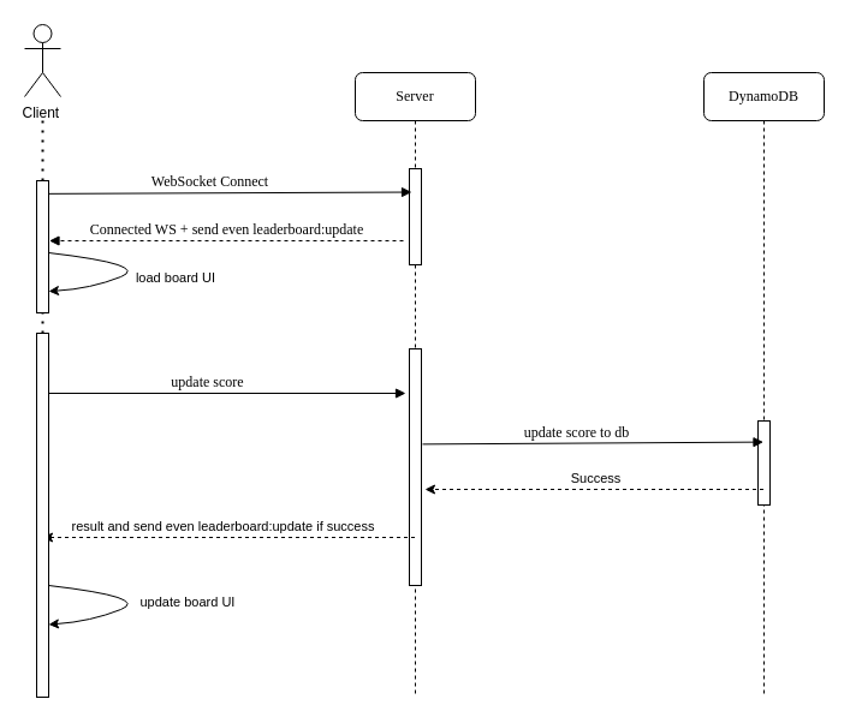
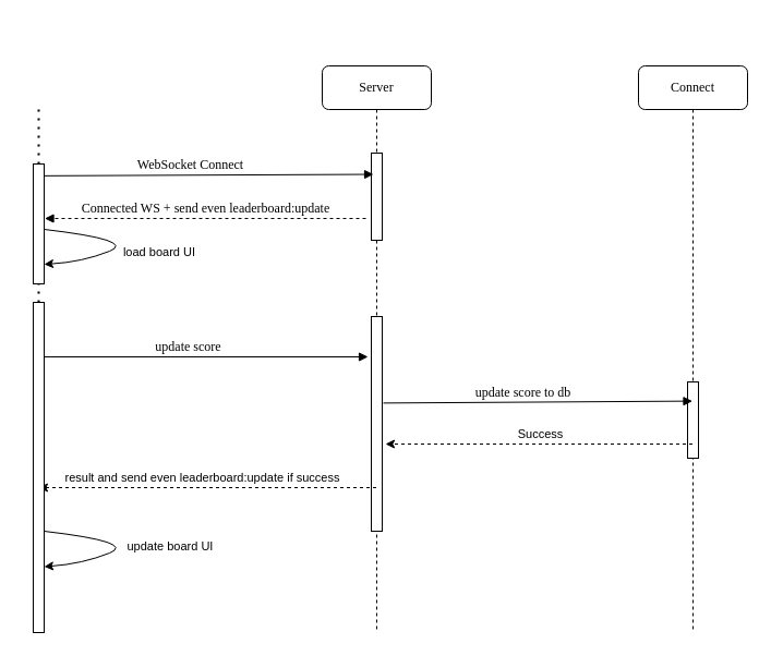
  <mxCell id="0" />
  <mxCell id="1" parent="0" />
  <mxCell id="2" value="Server" style="shape=umlLifeline;perimeter=lifelinePerimeter;whiteSpace=wrap;html=1;container=1;collapsible=0;recursiveResize=0;outlineConnect=0;rounded=1;shadow=0;comic=0;labelBackgroundColor=none;strokeWidth=1;fontFamily=Verdana;fontSize=12;align=center;" parent="1" vertex="1"><mxGeometry x="295" y="60" width="100" height="520" as="geometry" /></mxCell>
  <mxCell id="3" value="" style="html=1;points=[];perimeter=orthogonalPerimeter;rounded=0;shadow=0;comic=0;labelBackgroundColor=none;strokeWidth=1;fontFamily=Verdana;fontSize=12;align=center;" parent="2" vertex="1"><mxGeometry x="45" y="80" width="10" height="80" as="geometry" /></mxCell>
  <mxCell id="4" value="Connected WS + send even leaderboard:update" style="html=1;verticalAlign=bottom;endArrow=block;labelBackgroundColor=none;fontFamily=Verdana;fontSize=12;elbow=horizontal;dashed=1;" edge="1" parent="2"><mxGeometry relative="1" as="geometry"><mxPoint x="40" y="140" as="sourcePoint" /><mxPoint x="-254.5" y="140" as="targetPoint" /><mxPoint as="offset" /></mxGeometry></mxCell>
  <mxCell id="5" value="" style="html=1;points=[];perimeter=orthogonalPerimeter;rounded=0;shadow=0;comic=0;labelBackgroundColor=none;strokeWidth=1;fontFamily=Verdana;fontSize=12;align=center;" vertex="1" parent="2"><mxGeometry x="45" y="230" width="10" height="197" as="geometry" /></mxCell>
  <mxCell id="6" value="WebSocket Connect" style="html=1;verticalAlign=bottom;endArrow=block;labelBackgroundColor=none;fontFamily=Verdana;fontSize=12;elbow=horizontal;entryX=0.2;entryY=0.244;entryDx=0;entryDy=0;entryPerimeter=0;" parent="1" target="3" edge="1"><mxGeometry x="-0.094" relative="1" as="geometry"><mxPoint x="35" y="160.88" as="sourcePoint" /><mxPoint x="330" y="159.52" as="targetPoint" /><mxPoint as="offset" /></mxGeometry></mxCell>
- <mxCell id="7" value="Client&amp;nbsp;" style="shape=umlActor;verticalLabelPosition=bottom;verticalAlign=top;html=1;outlineConnect=0;" vertex="1" parent="1"><mxGeometry x="20" y="20" width="30" height="60" as="geometry" /></mxCell>
  <mxCell id="8" value="" style="endArrow=none;dashed=1;html=1;dashPattern=1 3;strokeWidth=2;rounded=0;" edge="1" parent="1" source="23"><mxGeometry width="50" height="50" relative="1" as="geometry"><mxPoint x="35" y="260" as="sourcePoint" /><mxPoint x="35" y="100" as="targetPoint" /></mxGeometry></mxCell>
- <mxCell id="9" value="DynamoDB" style="shape=umlLifeline;perimeter=lifelinePerimeter;whiteSpace=wrap;html=1;container=1;collapsible=0;recursiveResize=0;outlineConnect=0;rounded=1;shadow=0;comic=0;labelBackgroundColor=none;strokeWidth=1;fontFamily=Verdana;fontSize=12;align=center;" vertex="1" parent="1"><mxGeometry x="585" y="60" width="100" height="520" as="geometry" /></mxCell>
+ <mxCell id="9" value="Connect" style="shape=umlLifeline;perimeter=lifelinePerimeter;whiteSpace=wrap;html=1;container=1;collapsible=0;recursiveResize=0;outlineConnect=0;rounded=1;shadow=0;comic=0;labelBackgroundColor=none;strokeWidth=1;fontFamily=Verdana;fontSize=12;align=center;" vertex="1" parent="1"><mxGeometry x="585" y="60" width="100" height="520" as="geometry" /></mxCell>
  <mxCell id="10" value="" style="html=1;points=[];perimeter=orthogonalPerimeter;rounded=0;shadow=0;comic=0;labelBackgroundColor=none;strokeWidth=1;fontFamily=Verdana;fontSize=12;align=center;" vertex="1" parent="9"><mxGeometry x="45" y="290" width="10" height="70" as="geometry" /></mxCell>
  <mxCell id="11" value="" style="endArrow=none;dashed=1;html=1;dashPattern=1 3;strokeWidth=2;rounded=0;" edge="1" parent="1" source="21"><mxGeometry width="50" height="50" relative="1" as="geometry"><mxPoint x="35" y="620" as="sourcePoint" /><mxPoint x="35" y="260" as="targetPoint" /></mxGeometry></mxCell>
  <mxCell id="12" value="" style="endArrow=classic;html=1;rounded=0;exitX=0.5;exitY=0.625;exitDx=0;exitDy=0;exitPerimeter=0;entryX=1;entryY=0.906;entryDx=0;entryDy=0;entryPerimeter=0;curved=1;" edge="1" parent="1"><mxGeometry width="50" height="50" relative="1" as="geometry"><mxPoint x="40" y="487" as="sourcePoint" /><mxPoint x="40" y="519.48" as="targetPoint" /><Array as="points"><mxPoint x="125" y="497" /><mxPoint x="75" y="517" /></Array></mxGeometry></mxCell>
  <mxCell id="13" value="update board UI" style="edgeLabel;align=center;verticalAlign=middle;resizable=0;points=[];labelBackgroundColor=default;" vertex="1" connectable="0" parent="12"><mxGeometry x="-0.283" y="-1" relative="1" as="geometry"><mxPoint x="53" y="5" as="offset" /></mxGeometry></mxCell>
  <mxCell id="14" value="update score" style="html=1;verticalAlign=bottom;endArrow=block;labelBackgroundColor=none;fontFamily=Verdana;fontSize=12;elbow=horizontal;" edge="1" parent="1"><mxGeometry x="-0.094" relative="1" as="geometry"><mxPoint x="35" y="327" as="sourcePoint" /><mxPoint x="337" y="327" as="targetPoint" /><mxPoint as="offset" /></mxGeometry></mxCell>
  <mxCell id="15" value="update score to db" style="html=1;verticalAlign=bottom;endArrow=block;labelBackgroundColor=none;fontFamily=Verdana;fontSize=12;elbow=horizontal;exitX=1.1;exitY=0.403;exitDx=0;exitDy=0;exitPerimeter=0;" edge="1" parent="1" source="5"><mxGeometry x="-0.094" relative="1" as="geometry"><mxPoint x="275" y="297" as="sourcePoint" /><mxPoint x="634.5" y="367.6" as="targetPoint" /><mxPoint as="offset" /></mxGeometry></mxCell>
  <mxCell id="16" value="" style="endArrow=classic;html=1;rounded=0;entryX=1.3;entryY=0.766;entryDx=0;entryDy=0;entryPerimeter=0;dashed=1;" edge="1" parent="1"><mxGeometry width="50" height="50" relative="1" as="geometry"><mxPoint x="634.5" y="407" as="sourcePoint" /><mxPoint x="353" y="407" as="targetPoint" /></mxGeometry></mxCell>
  <mxCell id="17" value="Success" style="edgeLabel;html=1;align=center;verticalAlign=middle;resizable=0;points=[];" vertex="1" connectable="0" parent="16"><mxGeometry x="-0.179" y="2" relative="1" as="geometry"><mxPoint x="-24" y="-12" as="offset" /></mxGeometry></mxCell>
  <mxCell id="18" value="" style="endArrow=classic;html=1;rounded=0;dashed=1;" edge="1" parent="1"><mxGeometry width="50" height="50" relative="1" as="geometry"><mxPoint x="344.5" y="447" as="sourcePoint" /><mxPoint x="35" y="447" as="targetPoint" /></mxGeometry></mxCell>
  <mxCell id="19" value="result and send even leaderboard:update if success" style="edgeLabel;html=1;align=center;verticalAlign=middle;resizable=0;points=[];" vertex="1" connectable="0" parent="18"><mxGeometry x="-0.163" relative="1" as="geometry"><mxPoint x="-30" y="-10" as="offset" /></mxGeometry></mxCell>
  <mxCell id="20" value="" style="endArrow=none;dashed=1;html=1;dashPattern=1 3;strokeWidth=2;rounded=0;" edge="1" parent="1" target="21"><mxGeometry width="50" height="50" relative="1" as="geometry"><mxPoint x="35" y="487" as="sourcePoint" /><mxPoint x="35" y="207" as="targetPoint" /></mxGeometry></mxCell>
  <mxCell id="21" value="" style="html=1;points=[];perimeter=orthogonalPerimeter;rounded=0;shadow=0;comic=0;labelBackgroundColor=none;strokeWidth=1;fontFamily=Verdana;fontSize=12;align=center;" vertex="1" parent="1"><mxGeometry x="30" y="277" width="10" height="303" as="geometry" /></mxCell>
  <mxCell id="22" value="" style="endArrow=none;dashed=1;html=1;dashPattern=1 3;strokeWidth=2;rounded=0;" edge="1" parent="1" target="23"><mxGeometry width="50" height="50" relative="1" as="geometry"><mxPoint x="35" y="260" as="sourcePoint" /><mxPoint x="35" y="100" as="targetPoint" /></mxGeometry></mxCell>
  <mxCell id="23" value="" style="html=1;points=[];perimeter=orthogonalPerimeter;rounded=0;shadow=0;comic=0;labelBackgroundColor=none;strokeWidth=1;fontFamily=Verdana;fontSize=12;align=center;" vertex="1" parent="1"><mxGeometry x="30" y="150" width="10" height="110" as="geometry" /></mxCell>
  <mxCell id="24" value="" style="endArrow=classic;html=1;rounded=0;exitX=0.5;exitY=0.625;exitDx=0;exitDy=0;exitPerimeter=0;curved=1;" edge="1" parent="1"><mxGeometry width="50" height="50" relative="1" as="geometry"><mxPoint x="40" y="210" as="sourcePoint" /><mxPoint x="40" y="242" as="targetPoint" /><Array as="points"><mxPoint x="125" y="220" /><mxPoint x="75" y="240" /></Array></mxGeometry></mxCell>
  <mxCell id="25" value="load board UI" style="edgeLabel;align=center;verticalAlign=middle;resizable=0;points=[];labelBackgroundColor=default;" vertex="1" connectable="0" parent="24"><mxGeometry x="-0.283" y="-1" relative="1" as="geometry"><mxPoint x="43" y="12" as="offset" /></mxGeometry></mxCell>
